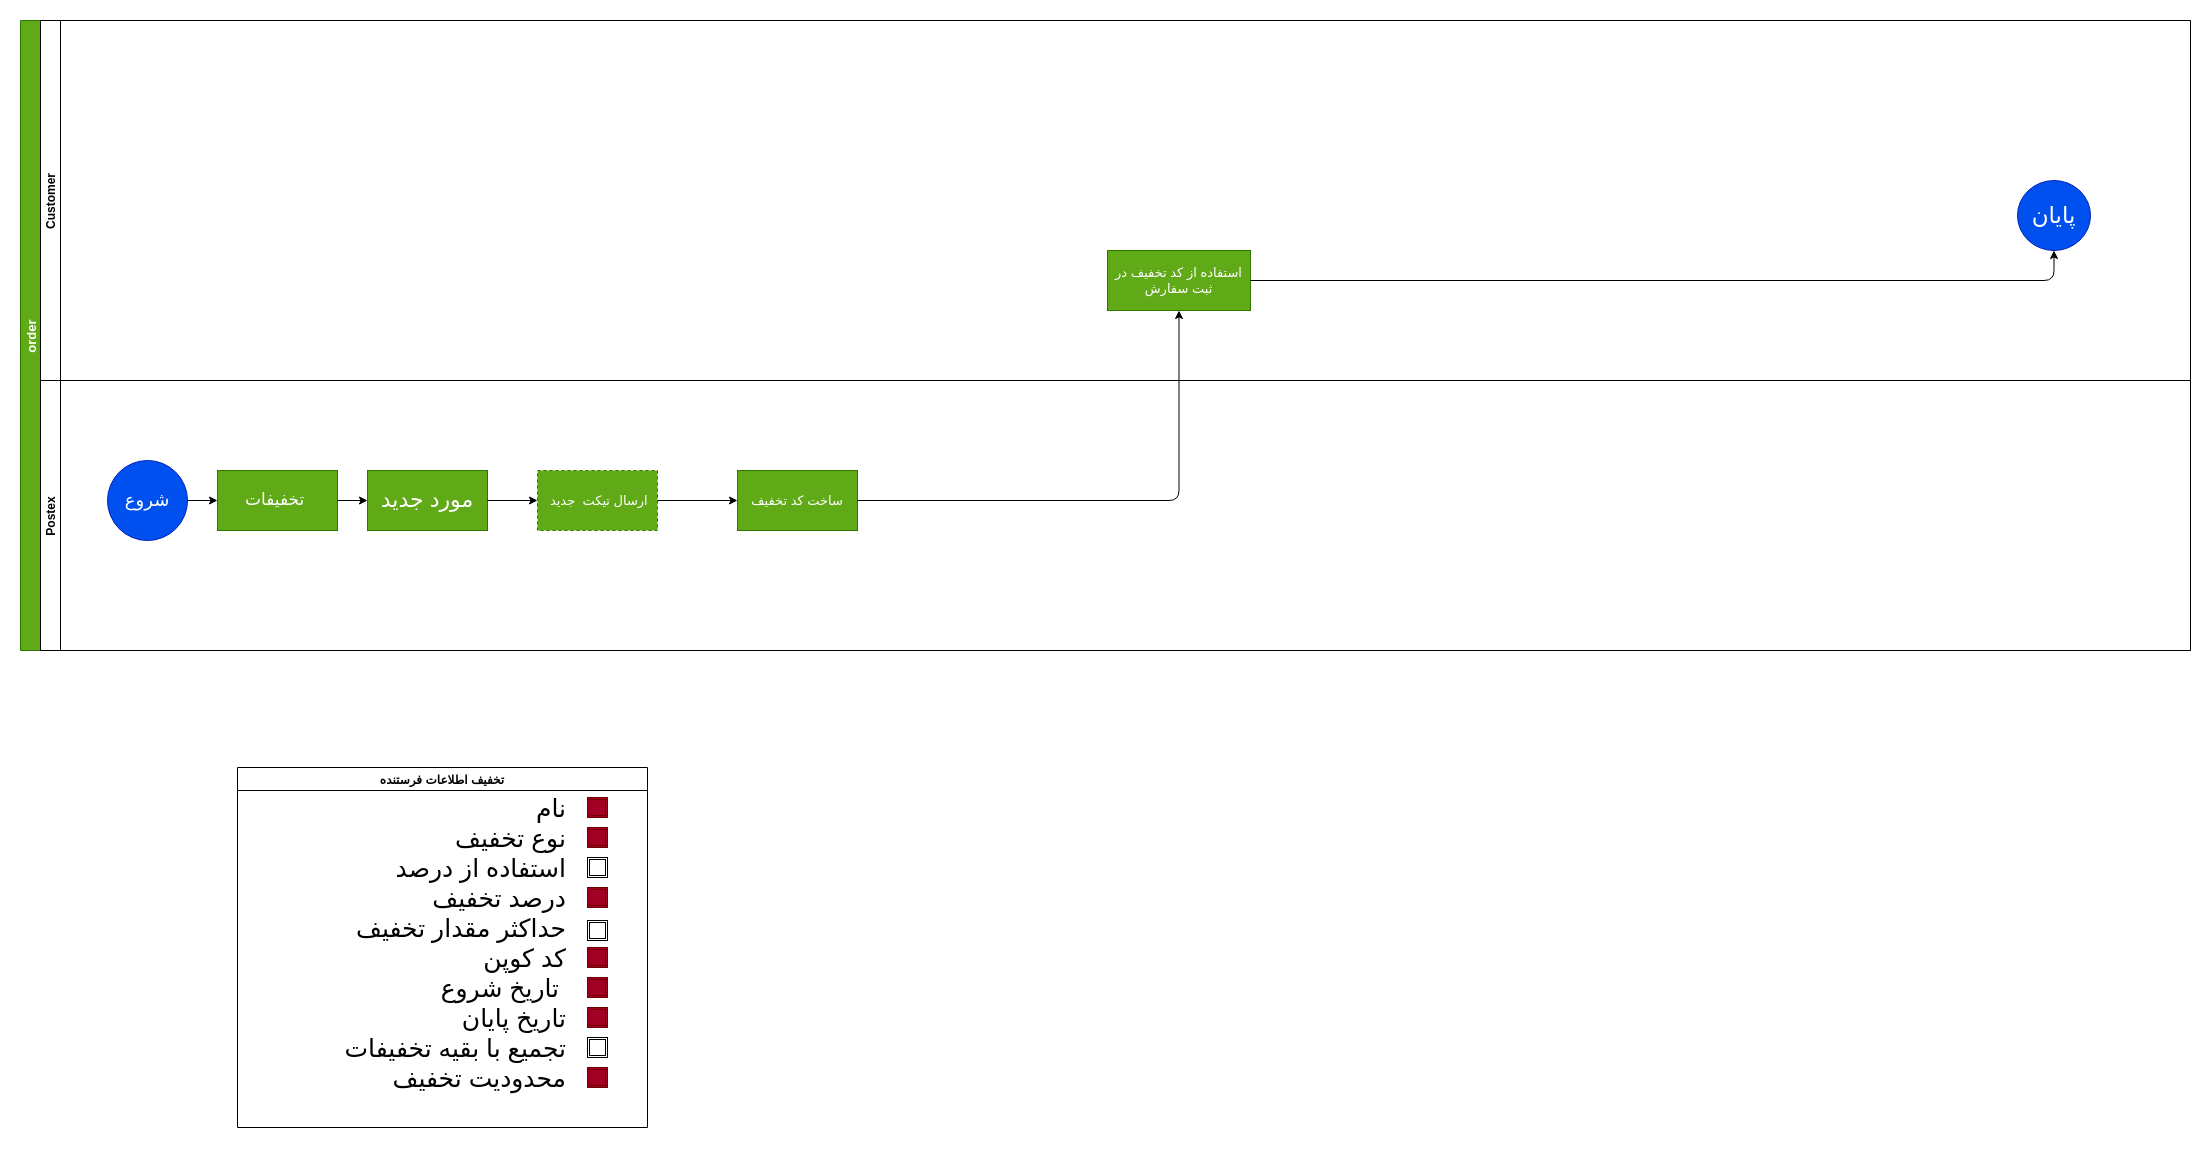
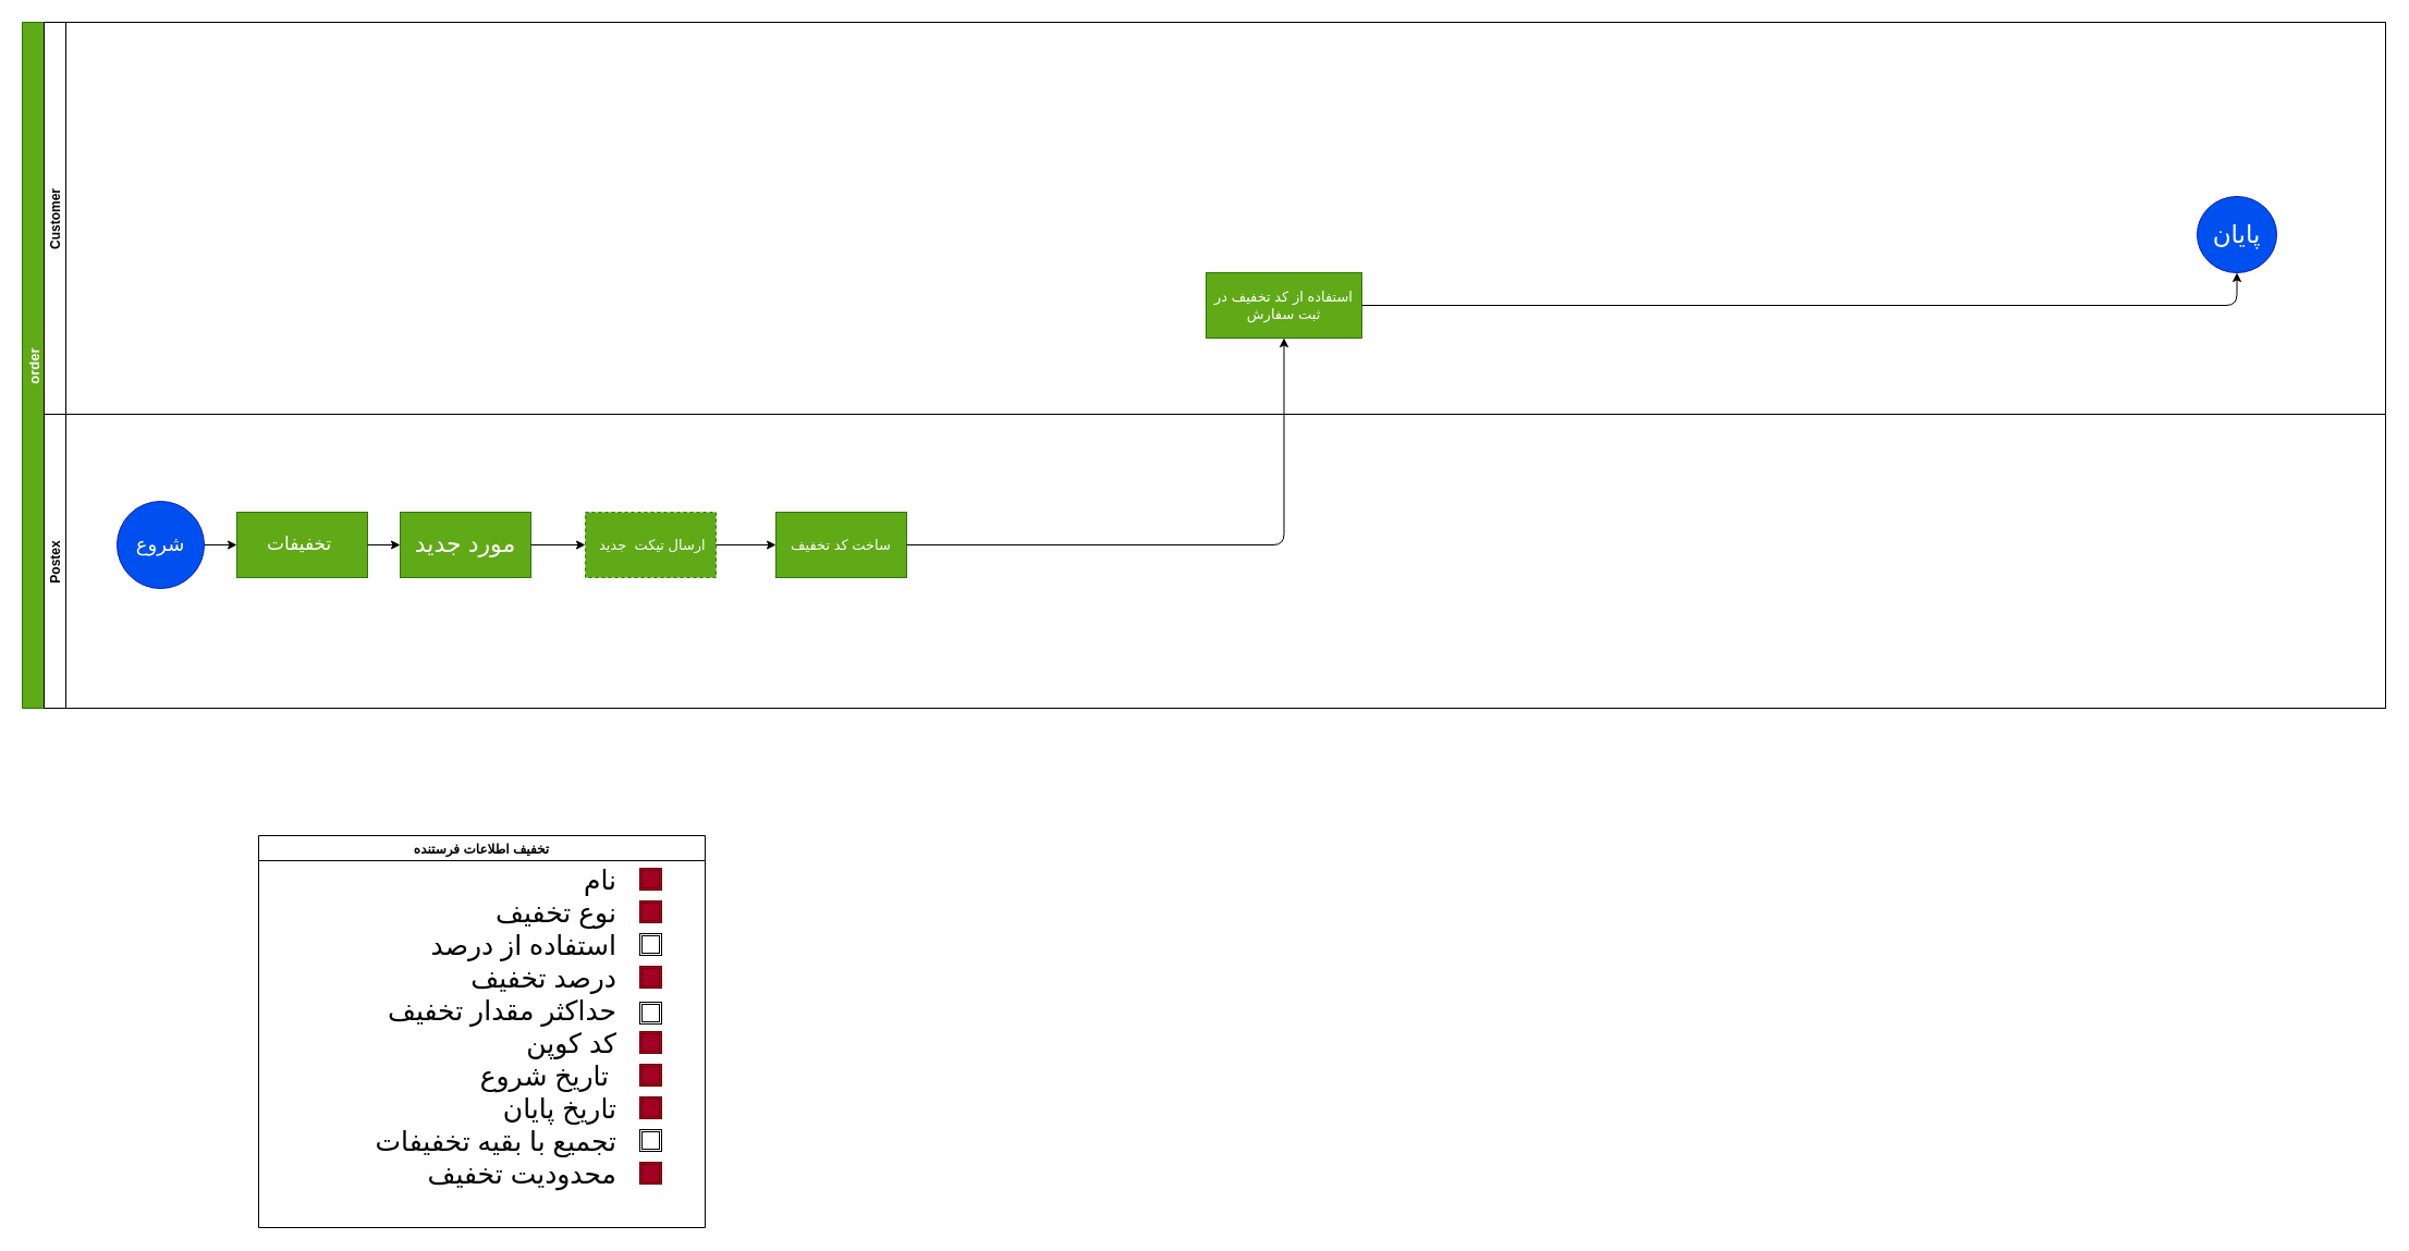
  <mxCell id="0" />
  <mxCell id="1" parent="0" />
  <mxCell id="2" value="order" style="swimlane;childLayout=stackLayout;resizeParent=1;resizeParentMax=0;horizontal=0;startSize=20;horizontalStack=0;fillColor=#60a917;strokeColor=#2D7600;fontColor=#ffffff;fontSize=13;" vertex="1" parent="1"><mxGeometry x="20" y="20" width="2170" height="630" as="geometry" /></mxCell>
  <mxCell id="3" value="Customer" style="swimlane;startSize=20;horizontal=0;" vertex="1" parent="2"><mxGeometry x="20" width="2150" height="360" as="geometry" /></mxCell>
  <mxCell id="4" value="&lt;font style=&quot;font-size: 23px&quot;&gt;پایان&lt;/font&gt;" style="ellipse;whiteSpace=wrap;html=1;fillColor=#0050ef;strokeColor=#001DBC;fontColor=#ffffff;" vertex="1" parent="3"><mxGeometry x="1977" y="160" width="73" height="70" as="geometry" /></mxCell>
  <mxCell id="5" value="استفاده از کد تخفیف در ثبت سفارش" style="whiteSpace=wrap;html=1;fontSize=13;fontColor=#ffffff;strokeColor=#2D7600;fillColor=#60a917;" vertex="1" parent="3"><mxGeometry x="1067" y="230" width="143" height="60" as="geometry" /></mxCell>
  <mxCell id="6" style="edgeStyle=orthogonalEdgeStyle;html=1;exitX=1;exitY=0.5;exitDx=0;exitDy=0;entryX=0.5;entryY=1;entryDx=0;entryDy=0;" edge="1" parent="3" source="5" target="4"><mxGeometry relative="1" as="geometry"><mxPoint x="1217.0" y="260" as="sourcePoint" /><Array as="points"><mxPoint x="2014" y="260" /></Array></mxGeometry></mxCell>
  <mxCell id="7" value="Postex" style="swimlane;startSize=20;horizontal=0;" vertex="1" parent="2"><mxGeometry x="20" y="360" width="2150" height="270" as="geometry" /></mxCell>
  <mxCell id="8" value="&lt;font style=&quot;font-size: 18px&quot;&gt;شروع&lt;/font&gt;" style="ellipse;whiteSpace=wrap;html=1;aspect=fixed;fontSize=13;fillColor=#0050ef;strokeColor=#001DBC;fontColor=#ffffff;" vertex="1" parent="7"><mxGeometry x="67" y="80" width="80" height="80" as="geometry" /></mxCell>
  <mxCell id="9" value="&lt;span style=&quot;font-size: 17px&quot;&gt;تخفیفات&amp;nbsp;&lt;/span&gt;" style="whiteSpace=wrap;html=1;fontSize=13;fontColor=#ffffff;strokeColor=#2D7600;fillColor=#60a917;" vertex="1" parent="7"><mxGeometry x="177" y="90" width="120" height="60" as="geometry" /></mxCell>
  <mxCell id="10" value="" style="edgeStyle=orthogonalEdgeStyle;rounded=0;orthogonalLoop=1;jettySize=auto;html=1;fontSize=13;" edge="1" parent="7" source="8" target="9"><mxGeometry relative="1" as="geometry" /></mxCell>
  <mxCell id="11" value="&lt;span style=&quot;font-size: 22px&quot;&gt;مورد جدید&lt;/span&gt;" style="whiteSpace=wrap;html=1;fontSize=13;fontColor=#ffffff;strokeColor=#2D7600;fillColor=#60a917;" vertex="1" parent="7"><mxGeometry x="327" y="90" width="120" height="60" as="geometry" /></mxCell>
  <mxCell id="12" value="" style="edgeStyle=orthogonalEdgeStyle;rounded=0;orthogonalLoop=1;jettySize=auto;html=1;fontSize=13;" edge="1" parent="7" source="9" target="11"><mxGeometry relative="1" as="geometry" /></mxCell>
  <mxCell id="13" value="&amp;nbsp;ارسال تیکت&amp;nbsp; جدید" style="whiteSpace=wrap;html=1;fontSize=13;fontColor=#ffffff;strokeColor=#2D7600;fillColor=#60a917;dashed=1;" vertex="1" parent="7"><mxGeometry x="497" y="90" width="120" height="60" as="geometry" /></mxCell>
  <mxCell id="14" style="edgeStyle=none;html=1;exitX=1;exitY=0.5;exitDx=0;exitDy=0;entryX=0;entryY=0.5;entryDx=0;entryDy=0;" edge="1" parent="7" source="11" target="13"><mxGeometry relative="1" as="geometry" /></mxCell>
- <mxCell id="15" value="ساخت کد تخفیف" style="whiteSpace=wrap;html=1;fontSize=13;fontColor=#ffffff;strokeColor=#2D7600;fillColor=#60a917;" vertex="1" parent="7"><mxGeometry x="697" y="90" width="120" height="60" as="geometry" /></mxCell>
+ <mxCell id="15" value="ساخت کد تخفیف" style="whiteSpace=wrap;html=1;fontSize=13;fontColor=#ffffff;strokeColor=#2D7600;fillColor=#60a917;" vertex="1" parent="7"><mxGeometry x="672" y="90" width="120" height="60" as="geometry" /></mxCell>
  <mxCell id="16" style="edgeStyle=none;html=1;exitX=1;exitY=0.5;exitDx=0;exitDy=0;entryX=0;entryY=0.5;entryDx=0;entryDy=0;" edge="1" parent="7" source="13" target="15"><mxGeometry relative="1" as="geometry" /></mxCell>
  <mxCell id="17" value="" style="edgeStyle=orthogonalEdgeStyle;html=1;" edge="1" parent="2" source="15" target="5"><mxGeometry relative="1" as="geometry" /></mxCell>
  <mxCell id="18" value="تخفیف اطلاعات فرستنده" style="swimlane;fontColor=#000000;" vertex="1" parent="1"><mxGeometry x="237" y="767" width="410" height="360" as="geometry"><mxRectangle x="130" y="1140" width="90" height="23" as="alternateBounds" /></mxGeometry></mxCell>
  <mxCell id="19" value="&lt;span style=&quot;font-size: 25px&quot;&gt;&lt;font color=&quot;#000000&quot;&gt;نام&lt;br&gt;نوع تخفیف&lt;br&gt;&lt;/font&gt;&lt;/span&gt;&lt;span style=&quot;font-size: 25px&quot;&gt;&lt;font color=&quot;#000000&quot;&gt;استفاده از درصد &lt;br&gt;درصد تخفیف&lt;br&gt;حداکثر مقدار تخفیف&lt;br&gt;کد کوپن&lt;br&gt;تاریخ شروع&amp;nbsp;&lt;br&gt;تاریخ پایان&lt;br&gt;تجمیع با بقیه تخفیفات&lt;br&gt;محدودیت تخفیف&lt;br&gt;&lt;br&gt;&lt;/font&gt;&lt;/span&gt;" style="text;html=1;align=right;verticalAlign=middle;resizable=0;points=[];autosize=1;strokeColor=none;fontColor=#FFFFFF;" vertex="1" parent="18"><mxGeometry x="140" y="90" width="190" height="200" as="geometry" /></mxCell>
  <mxCell id="20" value="" style="shape=ext;double=1;whiteSpace=wrap;html=1;aspect=fixed;fillColor=#a20025;strokeColor=#6F0000;fontColor=#ffffff;" vertex="1" parent="18"><mxGeometry x="350" y="30" width="20" height="20" as="geometry" /></mxCell>
  <mxCell id="21" value="" style="shape=ext;double=1;whiteSpace=wrap;html=1;aspect=fixed;fillColor=#a20025;strokeColor=#6F0000;fontColor=#ffffff;" vertex="1" parent="18"><mxGeometry x="350" y="60" width="20" height="20" as="geometry" /></mxCell>
  <mxCell id="22" value="" style="shape=ext;double=1;whiteSpace=wrap;html=1;aspect=fixed;fillColor=#a20025;strokeColor=#6F0000;fontColor=#ffffff;" vertex="1" parent="18"><mxGeometry x="350" y="120" width="20" height="20" as="geometry" /></mxCell>
  <mxCell id="23" value="" style="shape=ext;double=1;whiteSpace=wrap;html=1;aspect=fixed;fillColor=#a20025;strokeColor=#6F0000;fontColor=#ffffff;" vertex="1" parent="18"><mxGeometry x="350" y="180" width="20" height="20" as="geometry" /></mxCell>
  <mxCell id="24" value="" style="shape=ext;double=1;whiteSpace=wrap;html=1;aspect=fixed;fillColor=#a20025;strokeColor=#6F0000;fontColor=#ffffff;" vertex="1" parent="18"><mxGeometry x="350" y="210" width="20" height="20" as="geometry" /></mxCell>
  <mxCell id="25" value="" style="shape=ext;double=1;whiteSpace=wrap;html=1;aspect=fixed;fillColor=#a20025;strokeColor=#6F0000;fontColor=#ffffff;" vertex="1" parent="18"><mxGeometry x="350" y="240" width="20" height="20" as="geometry" /></mxCell>
  <mxCell id="26" value="" style="shape=ext;double=1;whiteSpace=wrap;html=1;aspect=fixed;" vertex="1" parent="18"><mxGeometry x="350" y="90" width="20" height="20" as="geometry" /></mxCell>
  <mxCell id="27" value="" style="shape=ext;double=1;whiteSpace=wrap;html=1;aspect=fixed;direction=south;" vertex="1" parent="18"><mxGeometry x="350" y="153" width="20" height="20" as="geometry" /></mxCell>
  <mxCell id="28" value="" style="shape=ext;double=1;whiteSpace=wrap;html=1;aspect=fixed;fillColor=#a20025;strokeColor=#6F0000;fontColor=#ffffff;" vertex="1" parent="18"><mxGeometry x="350" y="300" width="20" height="20" as="geometry" /></mxCell>
  <mxCell id="29" value="" style="shape=ext;double=1;whiteSpace=wrap;html=1;aspect=fixed;" vertex="1" parent="18"><mxGeometry x="350" y="270" width="20" height="20" as="geometry" /></mxCell>
